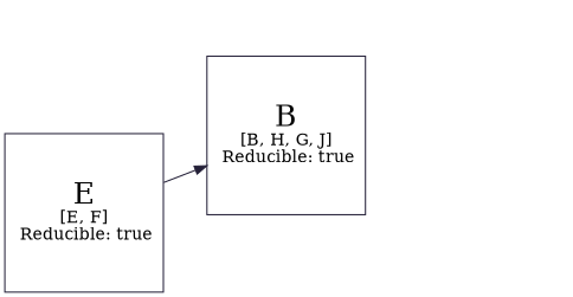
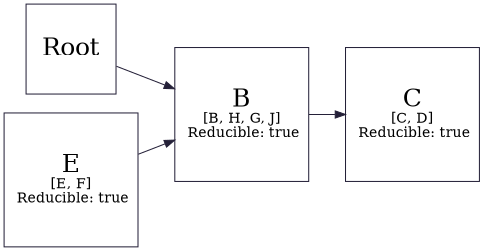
  digraph {
    color="#242038"
    rankdir=LR
    node [color="#242038" shape=square]
    edge [color="#242038"]
+   n1 [label=<<font point-size="24.0"> Root </font>>]
    n2 [label=<<font point-size="24.0"> B </font><br/> [B, H, G, J] <br/> Reducible: true>]
+   n3 [label=<<font point-size="24.0"> C </font><br/> [C, D] <br/> Reducible: true>]
    n4 [label=<<font point-size="24.0"> E </font><br/> [E, F] <br/> Reducible: true>]
+   n1 -> n2
+   n2 -> n3
    n4 -> n2
  }
